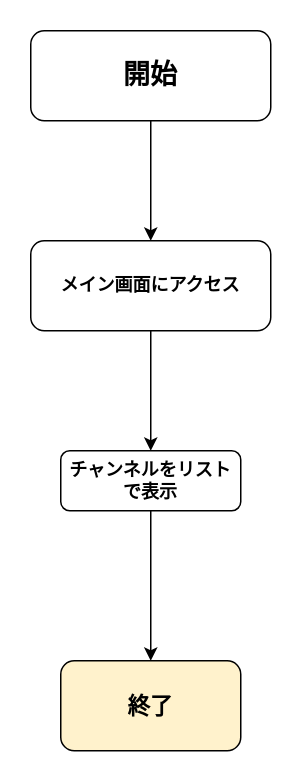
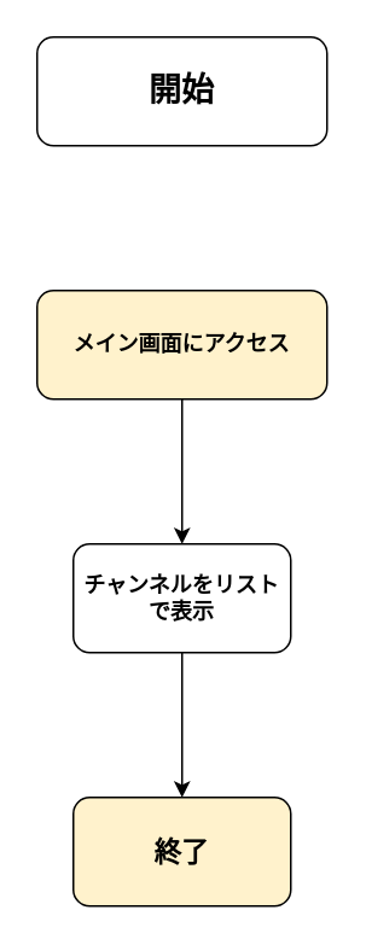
  <mxCell id="0" />
  <mxCell id="1" parent="0" />
- <mxCell id="2" value="" style="edgeStyle=none;html=1;fontSize=18;" edge="1" parent="1" source="3" target="5"><mxGeometry relative="1" as="geometry" /></mxCell>
  <mxCell id="3" value="&lt;font size=&quot;1&quot;&gt;&lt;b style=&quot;font-size: 18px;&quot;&gt;開始&lt;/b&gt;&lt;/font&gt;" style="rounded=1;whiteSpace=wrap;html=1;" vertex="1" parent="1"><mxGeometry x="20" y="20" width="160" height="60" as="geometry" /></mxCell>
  <mxCell id="4" value="" style="edgeStyle=none;html=1;fontSize=18;" edge="1" parent="1" source="5" target="7"><mxGeometry relative="1" as="geometry" /></mxCell>
- <mxCell id="5" value="&lt;b&gt;メイン画面にアクセス&lt;/b&gt;" style="rounded=1;whiteSpace=wrap;html=1;" vertex="1" parent="1"><mxGeometry x="20" y="160" width="160" height="60" as="geometry" /></mxCell>
+ <mxCell id="5" value="&lt;b&gt;メイン画面にアクセス&lt;/b&gt;" style="rounded=1;whiteSpace=wrap;html=1;fillColor=#fff2cc;" vertex="1" parent="1"><mxGeometry x="20" y="160" width="160" height="60" as="geometry" /></mxCell>
  <mxCell id="6" value="" style="edgeStyle=none;html=1;fontSize=18;" edge="1" parent="1" source="7" target="8"><mxGeometry relative="1" as="geometry" /></mxCell>
- <mxCell id="7" value="&lt;b&gt;チャンネルをリストで表示&lt;/b&gt;" style="whiteSpace=wrap;html=1;rounded=1;" vertex="1" parent="1"><mxGeometry x="40" y="300" width="120" height="40" as="geometry" /></mxCell>
+ <mxCell id="7" value="&lt;b&gt;チャンネルをリストで表示&lt;/b&gt;" style="whiteSpace=wrap;html=1;rounded=1;" vertex="1" parent="1"><mxGeometry x="40" y="300" width="120" height="60" as="geometry" /></mxCell>
  <mxCell id="8" value="&lt;b&gt;&lt;font style=&quot;font-size: 15px;&quot;&gt;終了&lt;/font&gt;&lt;/b&gt;" style="whiteSpace=wrap;html=1;rounded=1;fillColor=#fff2cc;" vertex="1" parent="1"><mxGeometry x="40" y="440" width="120" height="60" as="geometry" /></mxCell>
